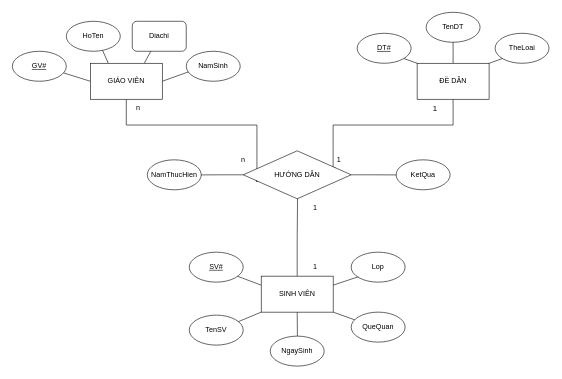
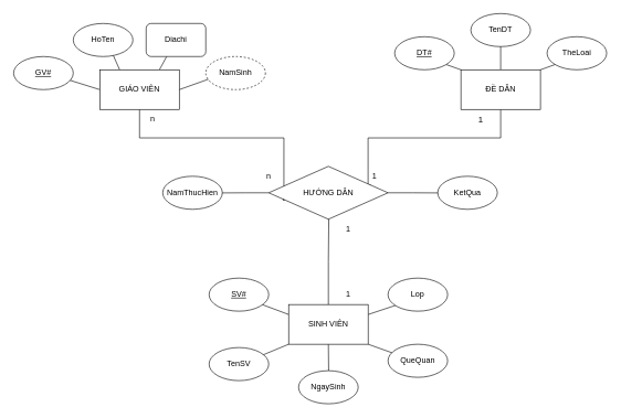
  <mxCell id="0" />
  <mxCell id="1" parent="0" />
  <mxCell id="2" style="edgeStyle=none;rounded=0;orthogonalLoop=1;jettySize=auto;html=1;exitX=0;exitY=0.5;exitDx=0;exitDy=0;entryX=0.556;entryY=0.5;entryDx=0;entryDy=0;entryPerimeter=0;" edge="1" parent="1" source="7" target="20"><mxGeometry relative="1" as="geometry" /></mxCell>
  <mxCell id="3" style="edgeStyle=none;rounded=0;orthogonalLoop=1;jettySize=auto;html=1;exitX=0.25;exitY=0;exitDx=0;exitDy=0;entryX=0.556;entryY=0.5;entryDx=0;entryDy=0;entryPerimeter=0;" edge="1" parent="1" source="7" target="21"><mxGeometry relative="1" as="geometry" /></mxCell>
  <mxCell id="4" style="edgeStyle=none;rounded=0;orthogonalLoop=1;jettySize=auto;html=1;exitX=0.75;exitY=0;exitDx=0;exitDy=0;entryX=0.556;entryY=0.3;entryDx=0;entryDy=0;entryPerimeter=0;" edge="1" parent="1" source="7" target="23"><mxGeometry relative="1" as="geometry" /></mxCell>
  <mxCell id="5" style="edgeStyle=none;rounded=0;orthogonalLoop=1;jettySize=auto;html=1;exitX=1;exitY=0.5;exitDx=0;exitDy=0;entryX=0.333;entryY=0.5;entryDx=0;entryDy=0;entryPerimeter=0;" edge="1" parent="1" source="7" target="22"><mxGeometry relative="1" as="geometry" /></mxCell>
  <mxCell id="6" style="edgeStyle=orthogonalEdgeStyle;rounded=0;orthogonalLoop=1;jettySize=auto;html=1;exitX=0.5;exitY=1;exitDx=0;exitDy=0;entryX=0.127;entryY=0.661;entryDx=0;entryDy=0;entryPerimeter=0;" edge="1" parent="1" source="7" target="34"><mxGeometry relative="1" as="geometry" /></mxCell>
  <mxCell id="7" value="GIÁO VIÊN" style="rounded=0;whiteSpace=wrap;html=1;" vertex="1" parent="1"><mxGeometry x="150" y="105" width="120" height="60" as="geometry" /></mxCell>
  <mxCell id="8" style="edgeStyle=none;rounded=0;orthogonalLoop=1;jettySize=auto;html=1;exitX=0;exitY=0;exitDx=0;exitDy=0;entryX=0.333;entryY=0.5;entryDx=0;entryDy=0;entryPerimeter=0;" edge="1" parent="1" source="12" target="24"><mxGeometry relative="1" as="geometry" /></mxCell>
  <mxCell id="9" style="edgeStyle=none;rounded=0;orthogonalLoop=1;jettySize=auto;html=1;exitX=0.5;exitY=0;exitDx=0;exitDy=0;entryX=0.5;entryY=0.2;entryDx=0;entryDy=0;entryPerimeter=0;" edge="1" parent="1" source="12" target="25"><mxGeometry relative="1" as="geometry" /></mxCell>
  <mxCell id="10" style="edgeStyle=none;rounded=0;orthogonalLoop=1;jettySize=auto;html=1;exitX=1;exitY=0;exitDx=0;exitDy=0;entryX=0.667;entryY=0.5;entryDx=0;entryDy=0;entryPerimeter=0;" edge="1" parent="1" source="12" target="26"><mxGeometry relative="1" as="geometry" /></mxCell>
  <mxCell id="11" style="edgeStyle=orthogonalEdgeStyle;rounded=0;orthogonalLoop=1;jettySize=auto;html=1;exitX=0.5;exitY=1;exitDx=0;exitDy=0;entryX=0.833;entryY=0.45;entryDx=0;entryDy=0;entryPerimeter=0;" edge="1" parent="1" source="12" target="34"><mxGeometry relative="1" as="geometry" /></mxCell>
  <mxCell id="12" value="ĐỀ DẪN" style="rounded=0;whiteSpace=wrap;html=1;" vertex="1" parent="1"><mxGeometry x="695" y="105" width="120" height="60" as="geometry" /></mxCell>
  <mxCell id="13" style="edgeStyle=none;rounded=0;orthogonalLoop=1;jettySize=auto;html=1;exitX=0;exitY=0.25;exitDx=0;exitDy=0;entryX=0.444;entryY=0.5;entryDx=0;entryDy=0;entryPerimeter=0;" edge="1" parent="1" source="19" target="27"><mxGeometry relative="1" as="geometry" /></mxCell>
  <mxCell id="14" style="edgeStyle=none;rounded=0;orthogonalLoop=1;jettySize=auto;html=1;exitX=1;exitY=0.25;exitDx=0;exitDy=0;entryX=0.667;entryY=0.5;entryDx=0;entryDy=0;entryPerimeter=0;" edge="1" parent="1" source="19" target="31"><mxGeometry relative="1" as="geometry" /></mxCell>
  <mxCell id="15" style="edgeStyle=none;rounded=0;orthogonalLoop=1;jettySize=auto;html=1;exitX=0;exitY=1;exitDx=0;exitDy=0;entryX=0.667;entryY=0.4;entryDx=0;entryDy=0;entryPerimeter=0;" edge="1" parent="1" source="19" target="28"><mxGeometry relative="1" as="geometry" /></mxCell>
  <mxCell id="16" style="edgeStyle=none;rounded=0;orthogonalLoop=1;jettySize=auto;html=1;exitX=1;exitY=1;exitDx=0;exitDy=0;entryX=0.444;entryY=0.5;entryDx=0;entryDy=0;entryPerimeter=0;" edge="1" parent="1" source="19" target="30"><mxGeometry relative="1" as="geometry" /></mxCell>
  <mxCell id="17" style="edgeStyle=none;rounded=0;orthogonalLoop=1;jettySize=auto;html=1;exitX=0.5;exitY=1;exitDx=0;exitDy=0;entryX=0.507;entryY=0.5;entryDx=0;entryDy=0;entryPerimeter=0;" edge="1" parent="1" source="19" target="29"><mxGeometry relative="1" as="geometry" /></mxCell>
  <mxCell id="18" style="edgeStyle=orthogonalEdgeStyle;rounded=0;orthogonalLoop=1;jettySize=auto;html=1;exitX=0.5;exitY=0;exitDx=0;exitDy=0;entryX=0.504;entryY=0.825;entryDx=0;entryDy=0;entryPerimeter=0;" edge="1" parent="1" source="19" target="34"><mxGeometry relative="1" as="geometry" /></mxCell>
  <mxCell id="19" value="SINH VIÊN" style="rounded=0;whiteSpace=wrap;html=1;" vertex="1" parent="1"><mxGeometry x="435" y="460" width="120" height="60" as="geometry" /></mxCell>
  <mxCell id="20" value="&lt;u&gt;GV#&lt;/u&gt;" style="ellipse;whiteSpace=wrap;html=1;" vertex="1" parent="1"><mxGeometry x="20" y="85" width="90" height="50" as="geometry" /></mxCell>
  <mxCell id="21" value="HoTen" style="ellipse;whiteSpace=wrap;html=1;" vertex="1" parent="1"><mxGeometry x="110" y="35" width="90" height="50" as="geometry" /></mxCell>
- <mxCell id="22" value="NamSinh" style="ellipse;whiteSpace=wrap;html=1;" vertex="1" parent="1"><mxGeometry x="310" y="85" width="90" height="50" as="geometry" /></mxCell>
+ <mxCell id="22" value="NamSinh" style="ellipse;whiteSpace=wrap;html=1;dashed=1;" vertex="1" parent="1"><mxGeometry x="310" y="85" width="90" height="50" as="geometry" /></mxCell>
  <mxCell id="23" value="Diachi" style="whiteSpace=wrap;html=1;rounded=1;" vertex="1" parent="1"><mxGeometry x="220" y="35" width="90" height="50" as="geometry" /></mxCell>
  <mxCell id="24" value="&lt;u&gt;DT#&lt;/u&gt;" style="ellipse;whiteSpace=wrap;html=1;" vertex="1" parent="1"><mxGeometry x="595" y="55" width="90" height="50" as="geometry" /></mxCell>
  <mxCell id="25" value="TenDT" style="ellipse;whiteSpace=wrap;html=1;" vertex="1" parent="1"><mxGeometry x="710" y="20" width="90" height="50" as="geometry" /></mxCell>
  <mxCell id="26" value="TheLoai" style="ellipse;whiteSpace=wrap;html=1;" vertex="1" parent="1"><mxGeometry x="825" y="55" width="90" height="50" as="geometry" /></mxCell>
  <mxCell id="27" value="&lt;u&gt;SV#&lt;/u&gt;" style="ellipse;whiteSpace=wrap;html=1;" vertex="1" parent="1"><mxGeometry x="315" y="420" width="90" height="50" as="geometry" /></mxCell>
  <mxCell id="28" value="TenSV" style="ellipse;whiteSpace=wrap;html=1;" vertex="1" parent="1"><mxGeometry x="315" y="525" width="90" height="50" as="geometry" /></mxCell>
  <mxCell id="29" value="NgaySinh" style="ellipse;whiteSpace=wrap;html=1;" vertex="1" parent="1"><mxGeometry x="450" y="560" width="90" height="50" as="geometry" /></mxCell>
  <mxCell id="30" value="QueQuan" style="ellipse;whiteSpace=wrap;html=1;" vertex="1" parent="1"><mxGeometry x="585" y="520" width="90" height="50" as="geometry" /></mxCell>
  <mxCell id="31" value="Lop" style="ellipse;whiteSpace=wrap;html=1;" vertex="1" parent="1"><mxGeometry x="585" y="420" width="90" height="50" as="geometry" /></mxCell>
  <mxCell id="32" style="edgeStyle=orthogonalEdgeStyle;rounded=0;orthogonalLoop=1;jettySize=auto;html=1;exitX=0;exitY=0.5;exitDx=0;exitDy=0;entryX=0.556;entryY=0.507;entryDx=0;entryDy=0;entryPerimeter=0;" edge="1" parent="1" source="34" target="35"><mxGeometry relative="1" as="geometry" /></mxCell>
  <mxCell id="33" style="edgeStyle=orthogonalEdgeStyle;rounded=0;orthogonalLoop=1;jettySize=auto;html=1;exitX=1;exitY=0.5;exitDx=0;exitDy=0;entryX=0.389;entryY=0.507;entryDx=0;entryDy=0;entryPerimeter=0;" edge="1" parent="1" source="34" target="36"><mxGeometry relative="1" as="geometry" /></mxCell>
  <mxCell id="34" value="HƯỚNG DẪN" style="rhombus;whiteSpace=wrap;html=1;" vertex="1" parent="1"><mxGeometry x="405" y="251" width="180" height="80" as="geometry" /></mxCell>
  <mxCell id="35" value="NamThucHien" style="ellipse;whiteSpace=wrap;html=1;" vertex="1" parent="1"><mxGeometry x="245" y="266" width="90" height="50" as="geometry" /></mxCell>
  <mxCell id="36" value="KetQua" style="ellipse;whiteSpace=wrap;html=1;" vertex="1" parent="1"><mxGeometry x="660" y="266" width="90" height="50" as="geometry" /></mxCell>
  <mxCell id="37" value="&lt;font style=&quot;font-size: 13px;&quot;&gt;1&lt;/font&gt;" style="text;html=1;strokeColor=none;fillColor=none;align=center;verticalAlign=middle;whiteSpace=wrap;rounded=0;" vertex="1" parent="1"><mxGeometry x="695" y="165" width="60" height="30" as="geometry" /></mxCell>
  <mxCell id="38" value="n" style="text;html=1;strokeColor=none;fillColor=none;align=center;verticalAlign=middle;whiteSpace=wrap;rounded=0;" vertex="1" parent="1"><mxGeometry x="200" y="165" width="60" height="30" as="geometry" /></mxCell>
  <mxCell id="39" value="1" style="text;html=1;strokeColor=none;fillColor=none;align=center;verticalAlign=middle;whiteSpace=wrap;rounded=0;" vertex="1" parent="1"><mxGeometry x="535" y="251" width="60" height="30" as="geometry" /></mxCell>
  <mxCell id="40" value="n" style="text;html=1;strokeColor=none;fillColor=none;align=center;verticalAlign=middle;whiteSpace=wrap;rounded=0;" vertex="1" parent="1"><mxGeometry x="375" y="251" width="60" height="30" as="geometry" /></mxCell>
  <mxCell id="41" value="1" style="text;html=1;strokeColor=none;fillColor=none;align=center;verticalAlign=middle;whiteSpace=wrap;rounded=0;" vertex="1" parent="1"><mxGeometry x="495" y="430" width="60" height="30" as="geometry" /></mxCell>
  <mxCell id="42" value="1" style="text;html=1;strokeColor=none;fillColor=none;align=center;verticalAlign=middle;whiteSpace=wrap;rounded=0;" vertex="1" parent="1"><mxGeometry x="495" y="331" width="60" height="30" as="geometry" /></mxCell>
